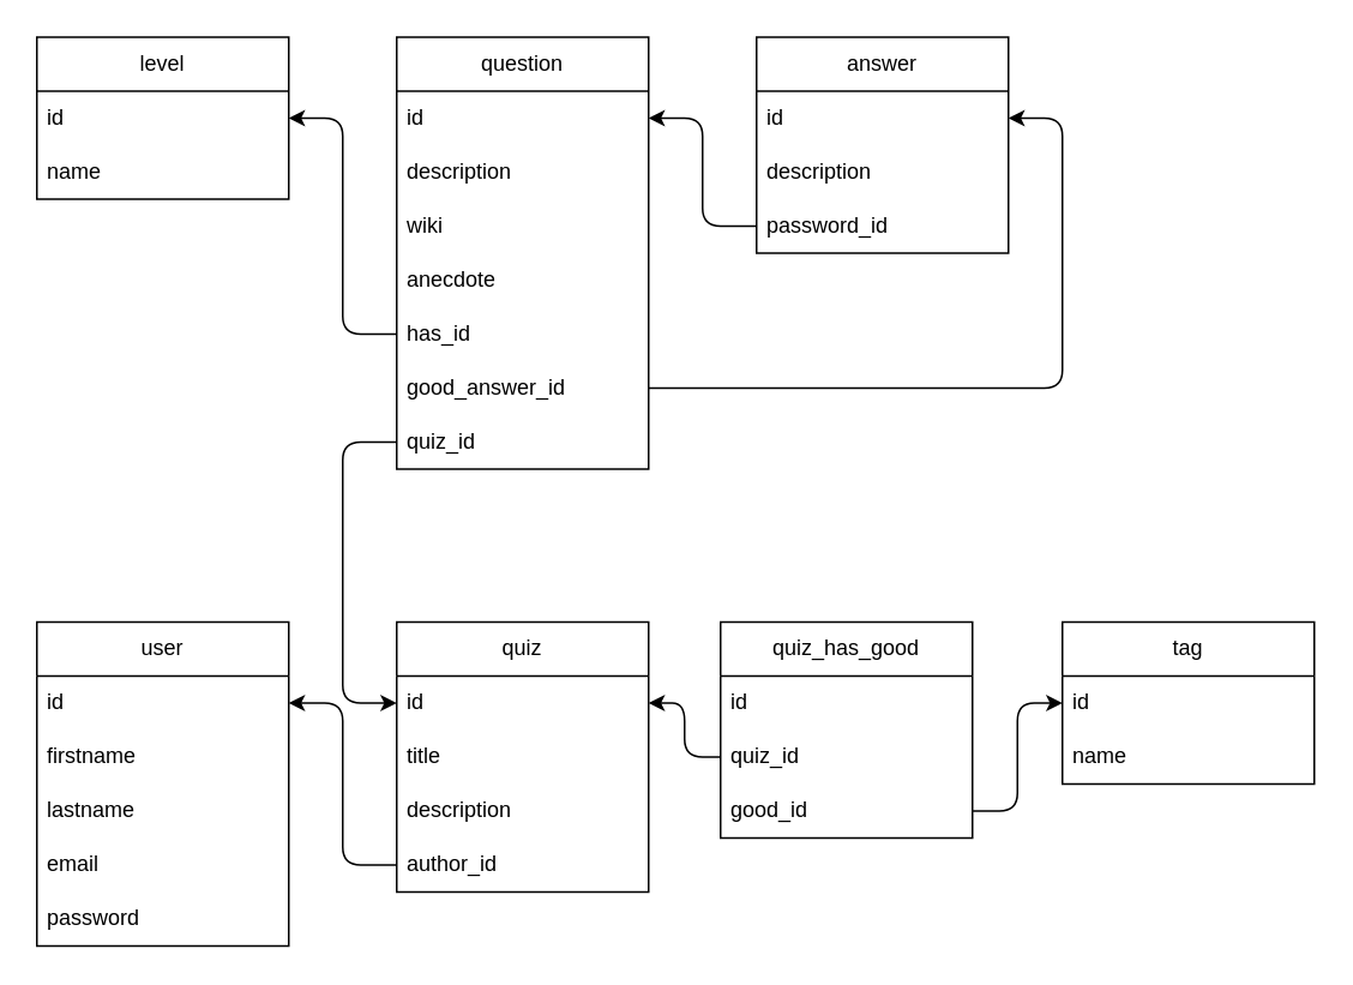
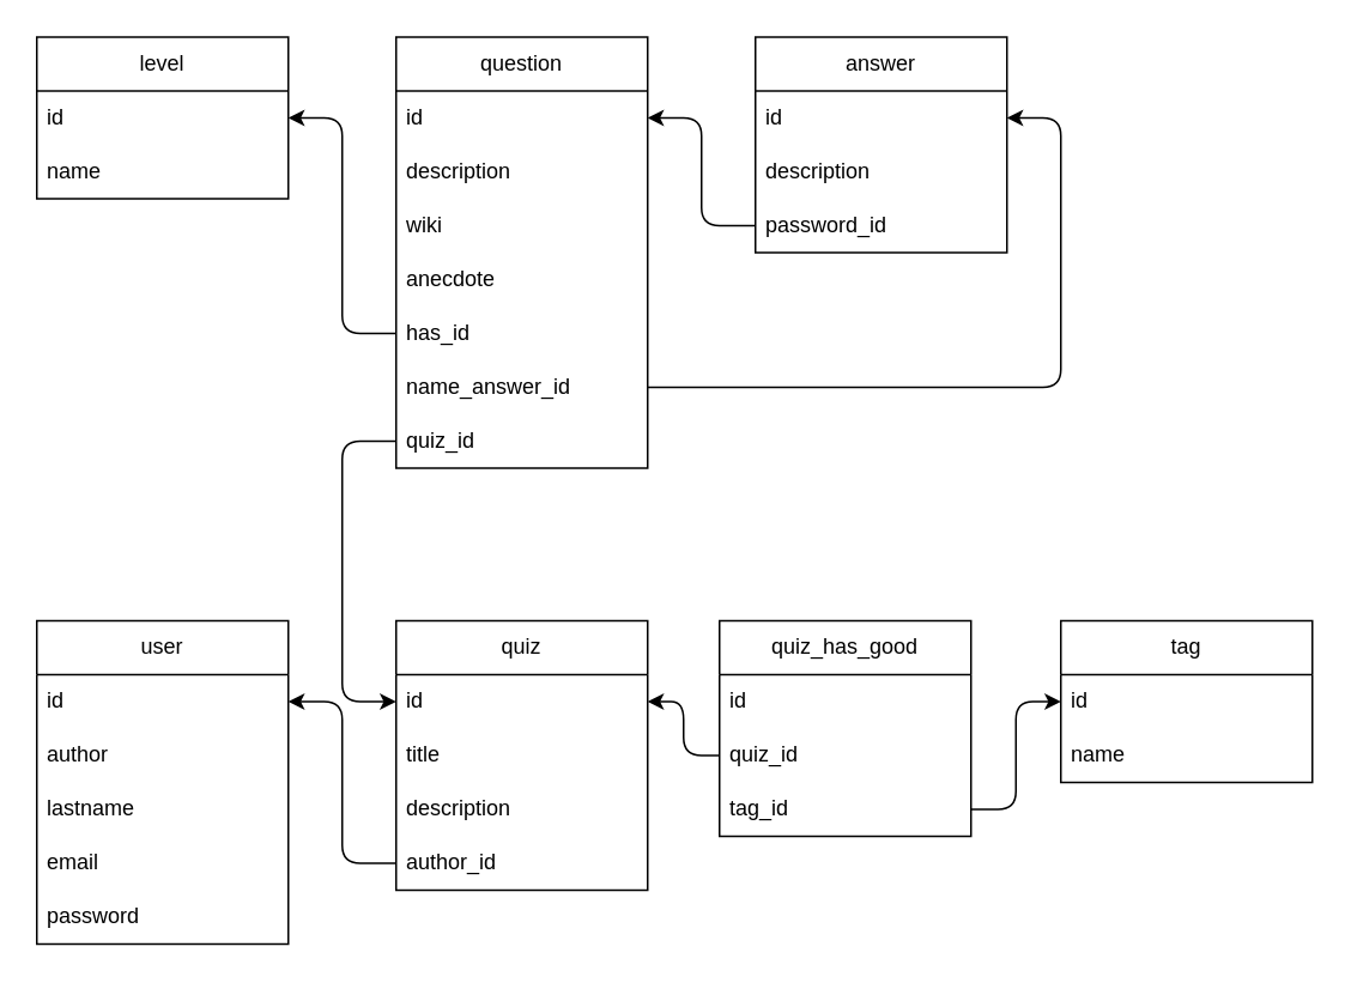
  <mxCell id="0" />
  <mxCell id="1" parent="0" />
  <mxCell id="2" value="user" style="swimlane;fontStyle=0;childLayout=stackLayout;horizontal=1;startSize=30;horizontalStack=0;resizeParent=1;resizeParentMax=0;resizeLast=0;collapsible=1;marginBottom=0;whiteSpace=wrap;html=1;" parent="1" vertex="1"><mxGeometry x="20" y="345" width="140" height="180" as="geometry" /></mxCell>
  <mxCell id="3" value="id" style="text;strokeColor=none;fillColor=none;align=left;verticalAlign=middle;spacingLeft=4;spacingRight=4;overflow=hidden;points=[[0,0.5],[1,0.5]];portConstraint=eastwest;rotatable=0;whiteSpace=wrap;html=1;" parent="2" vertex="1"><mxGeometry y="30" width="140" height="30" as="geometry" /></mxCell>
- <mxCell id="4" value="firstname" style="text;strokeColor=none;fillColor=none;align=left;verticalAlign=middle;spacingLeft=4;spacingRight=4;overflow=hidden;points=[[0,0.5],[1,0.5]];portConstraint=eastwest;rotatable=0;whiteSpace=wrap;html=1;" parent="2" vertex="1"><mxGeometry y="60" width="140" height="30" as="geometry" /></mxCell>
+ <mxCell id="4" value="author" style="text;strokeColor=none;fillColor=none;align=left;verticalAlign=middle;spacingLeft=4;spacingRight=4;overflow=hidden;points=[[0,0.5],[1,0.5]];portConstraint=eastwest;rotatable=0;whiteSpace=wrap;html=1;" parent="2" vertex="1"><mxGeometry y="60" width="140" height="30" as="geometry" /></mxCell>
  <mxCell id="5" value="lastname" style="text;strokeColor=none;fillColor=none;align=left;verticalAlign=middle;spacingLeft=4;spacingRight=4;overflow=hidden;points=[[0,0.5],[1,0.5]];portConstraint=eastwest;rotatable=0;whiteSpace=wrap;html=1;" parent="2" vertex="1"><mxGeometry y="90" width="140" height="30" as="geometry" /></mxCell>
  <mxCell id="6" value="email" style="text;strokeColor=none;fillColor=none;align=left;verticalAlign=middle;spacingLeft=4;spacingRight=4;overflow=hidden;points=[[0,0.5],[1,0.5]];portConstraint=eastwest;rotatable=0;whiteSpace=wrap;html=1;" parent="2" vertex="1"><mxGeometry y="120" width="140" height="30" as="geometry" /></mxCell>
  <mxCell id="7" value="password" style="text;strokeColor=none;fillColor=none;align=left;verticalAlign=middle;spacingLeft=4;spacingRight=4;overflow=hidden;points=[[0,0.5],[1,0.5]];portConstraint=eastwest;rotatable=0;whiteSpace=wrap;html=1;" parent="2" vertex="1"><mxGeometry y="150" width="140" height="30" as="geometry" /></mxCell>
  <mxCell id="8" value="quiz" style="swimlane;fontStyle=0;childLayout=stackLayout;horizontal=1;startSize=30;horizontalStack=0;resizeParent=1;resizeParentMax=0;resizeLast=0;collapsible=1;marginBottom=0;whiteSpace=wrap;html=1;" parent="1" vertex="1"><mxGeometry x="220" y="345" width="140" height="150" as="geometry" /></mxCell>
  <mxCell id="9" value="id" style="text;strokeColor=none;fillColor=none;align=left;verticalAlign=middle;spacingLeft=4;spacingRight=4;overflow=hidden;points=[[0,0.5],[1,0.5]];portConstraint=eastwest;rotatable=0;whiteSpace=wrap;html=1;" parent="8" vertex="1"><mxGeometry y="30" width="140" height="30" as="geometry" /></mxCell>
  <mxCell id="10" value="title" style="text;strokeColor=none;fillColor=none;align=left;verticalAlign=middle;spacingLeft=4;spacingRight=4;overflow=hidden;points=[[0,0.5],[1,0.5]];portConstraint=eastwest;rotatable=0;whiteSpace=wrap;html=1;" parent="8" vertex="1"><mxGeometry y="60" width="140" height="30" as="geometry" /></mxCell>
  <mxCell id="11" value="description" style="text;strokeColor=none;fillColor=none;align=left;verticalAlign=middle;spacingLeft=4;spacingRight=4;overflow=hidden;points=[[0,0.5],[1,0.5]];portConstraint=eastwest;rotatable=0;whiteSpace=wrap;html=1;" parent="8" vertex="1"><mxGeometry y="90" width="140" height="30" as="geometry" /></mxCell>
  <mxCell id="12" value="author_id" style="text;strokeColor=none;fillColor=none;align=left;verticalAlign=middle;spacingLeft=4;spacingRight=4;overflow=hidden;points=[[0,0.5],[1,0.5]];portConstraint=eastwest;rotatable=0;whiteSpace=wrap;html=1;" parent="8" vertex="1"><mxGeometry y="120" width="140" height="30" as="geometry" /></mxCell>
  <mxCell id="13" value="tag" style="swimlane;fontStyle=0;childLayout=stackLayout;horizontal=1;startSize=30;horizontalStack=0;resizeParent=1;resizeParentMax=0;resizeLast=0;collapsible=1;marginBottom=0;whiteSpace=wrap;html=1;" parent="1" vertex="1"><mxGeometry x="590" y="345" width="140" height="90" as="geometry" /></mxCell>
  <mxCell id="14" value="id" style="text;strokeColor=none;fillColor=none;align=left;verticalAlign=middle;spacingLeft=4;spacingRight=4;overflow=hidden;points=[[0,0.5],[1,0.5]];portConstraint=eastwest;rotatable=0;whiteSpace=wrap;html=1;" parent="13" vertex="1"><mxGeometry y="30" width="140" height="30" as="geometry" /></mxCell>
  <mxCell id="15" value="name" style="text;strokeColor=none;fillColor=none;align=left;verticalAlign=middle;spacingLeft=4;spacingRight=4;overflow=hidden;points=[[0,0.5],[1,0.5]];portConstraint=eastwest;rotatable=0;whiteSpace=wrap;html=1;" parent="13" vertex="1"><mxGeometry y="60" width="140" height="30" as="geometry" /></mxCell>
  <mxCell id="16" value="quiz_has_good" style="swimlane;fontStyle=0;childLayout=stackLayout;horizontal=1;startSize=30;horizontalStack=0;resizeParent=1;resizeParentMax=0;resizeLast=0;collapsible=1;marginBottom=0;whiteSpace=wrap;html=1;" parent="1" vertex="1"><mxGeometry x="400" y="345" width="140" height="120" as="geometry" /></mxCell>
  <mxCell id="17" value="id" style="text;strokeColor=none;fillColor=none;align=left;verticalAlign=middle;spacingLeft=4;spacingRight=4;overflow=hidden;points=[[0,0.5],[1,0.5]];portConstraint=eastwest;rotatable=0;whiteSpace=wrap;html=1;" parent="16" vertex="1"><mxGeometry y="30" width="140" height="30" as="geometry" /></mxCell>
  <mxCell id="18" value="quiz_id" style="text;strokeColor=none;fillColor=none;align=left;verticalAlign=middle;spacingLeft=4;spacingRight=4;overflow=hidden;points=[[0,0.5],[1,0.5]];portConstraint=eastwest;rotatable=0;whiteSpace=wrap;html=1;" parent="16" vertex="1"><mxGeometry y="60" width="140" height="30" as="geometry" /></mxCell>
- <mxCell id="19" value="good_id" style="text;strokeColor=none;fillColor=none;align=left;verticalAlign=middle;spacingLeft=4;spacingRight=4;overflow=hidden;points=[[0,0.5],[1,0.5]];portConstraint=eastwest;rotatable=0;whiteSpace=wrap;html=1;" parent="16" vertex="1"><mxGeometry y="90" width="140" height="30" as="geometry" /></mxCell>
+ <mxCell id="19" value="tag_id" style="text;strokeColor=none;fillColor=none;align=left;verticalAlign=middle;spacingLeft=4;spacingRight=4;overflow=hidden;points=[[0,0.5],[1,0.5]];portConstraint=eastwest;rotatable=0;whiteSpace=wrap;html=1;" parent="16" vertex="1"><mxGeometry y="90" width="140" height="30" as="geometry" /></mxCell>
  <mxCell id="20" value="level" style="swimlane;fontStyle=0;childLayout=stackLayout;horizontal=1;startSize=30;horizontalStack=0;resizeParent=1;resizeParentMax=0;resizeLast=0;collapsible=1;marginBottom=0;whiteSpace=wrap;html=1;" parent="1" vertex="1"><mxGeometry x="20" y="20" width="140" height="90" as="geometry" /></mxCell>
  <mxCell id="21" value="id" style="text;strokeColor=none;fillColor=none;align=left;verticalAlign=middle;spacingLeft=4;spacingRight=4;overflow=hidden;points=[[0,0.5],[1,0.5]];portConstraint=eastwest;rotatable=0;whiteSpace=wrap;html=1;" parent="20" vertex="1"><mxGeometry y="30" width="140" height="30" as="geometry" /></mxCell>
  <mxCell id="22" value="name" style="text;strokeColor=none;fillColor=none;align=left;verticalAlign=middle;spacingLeft=4;spacingRight=4;overflow=hidden;points=[[0,0.5],[1,0.5]];portConstraint=eastwest;rotatable=0;whiteSpace=wrap;html=1;" parent="20" vertex="1"><mxGeometry y="60" width="140" height="30" as="geometry" /></mxCell>
  <mxCell id="23" value="question" style="swimlane;fontStyle=0;childLayout=stackLayout;horizontal=1;startSize=30;horizontalStack=0;resizeParent=1;resizeParentMax=0;resizeLast=0;collapsible=1;marginBottom=0;whiteSpace=wrap;html=1;" parent="1" vertex="1"><mxGeometry x="220" y="20" width="140" height="240" as="geometry" /></mxCell>
  <mxCell id="24" value="id" style="text;strokeColor=none;fillColor=none;align=left;verticalAlign=middle;spacingLeft=4;spacingRight=4;overflow=hidden;points=[[0,0.5],[1,0.5]];portConstraint=eastwest;rotatable=0;whiteSpace=wrap;html=1;" parent="23" vertex="1"><mxGeometry y="30" width="140" height="30" as="geometry" /></mxCell>
  <mxCell id="25" value="description" style="text;strokeColor=none;fillColor=none;align=left;verticalAlign=middle;spacingLeft=4;spacingRight=4;overflow=hidden;points=[[0,0.5],[1,0.5]];portConstraint=eastwest;rotatable=0;whiteSpace=wrap;html=1;" parent="23" vertex="1"><mxGeometry y="60" width="140" height="30" as="geometry" /></mxCell>
  <mxCell id="26" value="wiki" style="text;strokeColor=none;fillColor=none;align=left;verticalAlign=middle;spacingLeft=4;spacingRight=4;overflow=hidden;points=[[0,0.5],[1,0.5]];portConstraint=eastwest;rotatable=0;whiteSpace=wrap;html=1;" parent="23" vertex="1"><mxGeometry y="90" width="140" height="30" as="geometry" /></mxCell>
  <mxCell id="27" value="anecdote" style="text;strokeColor=none;fillColor=none;align=left;verticalAlign=middle;spacingLeft=4;spacingRight=4;overflow=hidden;points=[[0,0.5],[1,0.5]];portConstraint=eastwest;rotatable=0;whiteSpace=wrap;html=1;" parent="23" vertex="1"><mxGeometry y="120" width="140" height="30" as="geometry" /></mxCell>
  <mxCell id="28" value="has_id" style="text;strokeColor=none;fillColor=none;align=left;verticalAlign=middle;spacingLeft=4;spacingRight=4;overflow=hidden;points=[[0,0.5],[1,0.5]];portConstraint=eastwest;rotatable=0;whiteSpace=wrap;html=1;" parent="23" vertex="1"><mxGeometry y="150" width="140" height="30" as="geometry" /></mxCell>
- <mxCell id="29" value="good_answer_id" style="text;strokeColor=none;fillColor=none;align=left;verticalAlign=middle;spacingLeft=4;spacingRight=4;overflow=hidden;points=[[0,0.5],[1,0.5]];portConstraint=eastwest;rotatable=0;whiteSpace=wrap;html=1;" parent="23" vertex="1"><mxGeometry y="180" width="140" height="30" as="geometry" /></mxCell>
+ <mxCell id="29" value="name_answer_id" style="text;strokeColor=none;fillColor=none;align=left;verticalAlign=middle;spacingLeft=4;spacingRight=4;overflow=hidden;points=[[0,0.5],[1,0.5]];portConstraint=eastwest;rotatable=0;whiteSpace=wrap;html=1;" parent="23" vertex="1"><mxGeometry y="180" width="140" height="30" as="geometry" /></mxCell>
  <mxCell id="30" value="quiz_id" style="text;strokeColor=none;fillColor=none;align=left;verticalAlign=middle;spacingLeft=4;spacingRight=4;overflow=hidden;points=[[0,0.5],[1,0.5]];portConstraint=eastwest;rotatable=0;whiteSpace=wrap;html=1;" parent="23" vertex="1"><mxGeometry y="210" width="140" height="30" as="geometry" /></mxCell>
  <mxCell id="31" value="answer" style="swimlane;fontStyle=0;childLayout=stackLayout;horizontal=1;startSize=30;horizontalStack=0;resizeParent=1;resizeParentMax=0;resizeLast=0;collapsible=1;marginBottom=0;whiteSpace=wrap;html=1;" parent="1" vertex="1"><mxGeometry x="420" y="20" width="140" height="120" as="geometry" /></mxCell>
  <mxCell id="32" value="id" style="text;strokeColor=none;fillColor=none;align=left;verticalAlign=middle;spacingLeft=4;spacingRight=4;overflow=hidden;points=[[0,0.5],[1,0.5]];portConstraint=eastwest;rotatable=0;whiteSpace=wrap;html=1;" parent="31" vertex="1"><mxGeometry y="30" width="140" height="30" as="geometry" /></mxCell>
  <mxCell id="33" value="description" style="text;strokeColor=none;fillColor=none;align=left;verticalAlign=middle;spacingLeft=4;spacingRight=4;overflow=hidden;points=[[0,0.5],[1,0.5]];portConstraint=eastwest;rotatable=0;whiteSpace=wrap;html=1;" parent="31" vertex="1"><mxGeometry y="60" width="140" height="30" as="geometry" /></mxCell>
  <mxCell id="34" value="password_id" style="text;strokeColor=none;fillColor=none;align=left;verticalAlign=middle;spacingLeft=4;spacingRight=4;overflow=hidden;points=[[0,0.5],[1,0.5]];portConstraint=eastwest;rotatable=0;whiteSpace=wrap;html=1;" parent="31" vertex="1"><mxGeometry y="90" width="140" height="30" as="geometry" /></mxCell>
  <mxCell id="35" style="edgeStyle=orthogonalEdgeStyle;html=1;exitX=0;exitY=0.5;exitDx=0;exitDy=0;entryX=1;entryY=0.5;entryDx=0;entryDy=0;" parent="1" source="12" target="3" edge="1"><mxGeometry relative="1" as="geometry" /></mxCell>
  <mxCell id="36" style="edgeStyle=orthogonalEdgeStyle;html=1;exitX=1;exitY=0.5;exitDx=0;exitDy=0;entryX=0;entryY=0.5;entryDx=0;entryDy=0;" parent="1" source="19" target="14" edge="1"><mxGeometry relative="1" as="geometry" /></mxCell>
  <mxCell id="37" style="edgeStyle=orthogonalEdgeStyle;html=1;exitX=0;exitY=0.5;exitDx=0;exitDy=0;entryX=1;entryY=0.5;entryDx=0;entryDy=0;" parent="1" source="18" target="9" edge="1"><mxGeometry relative="1" as="geometry" /></mxCell>
  <mxCell id="38" style="edgeStyle=orthogonalEdgeStyle;html=1;exitX=0;exitY=0.5;exitDx=0;exitDy=0;entryX=1;entryY=0.5;entryDx=0;entryDy=0;" parent="1" source="34" target="24" edge="1"><mxGeometry relative="1" as="geometry" /></mxCell>
  <mxCell id="39" style="edgeStyle=orthogonalEdgeStyle;html=1;exitX=0;exitY=0.5;exitDx=0;exitDy=0;entryX=1;entryY=0.5;entryDx=0;entryDy=0;" parent="1" source="28" target="21" edge="1"><mxGeometry relative="1" as="geometry" /></mxCell>
  <mxCell id="40" style="edgeStyle=orthogonalEdgeStyle;html=1;exitX=1;exitY=0.5;exitDx=0;exitDy=0;entryX=1;entryY=0.5;entryDx=0;entryDy=0;" parent="1" source="29" target="32" edge="1"><mxGeometry relative="1" as="geometry"><Array as="points"><mxPoint x="590" y="215" /><mxPoint x="590" y="65" /></Array></mxGeometry></mxCell>
  <mxCell id="41" style="edgeStyle=orthogonalEdgeStyle;html=1;exitX=0;exitY=0.5;exitDx=0;exitDy=0;entryX=0;entryY=0.5;entryDx=0;entryDy=0;" parent="1" source="30" target="9" edge="1"><mxGeometry relative="1" as="geometry"><Array as="points"><mxPoint x="190" y="245" /><mxPoint x="190" y="390" /></Array></mxGeometry></mxCell>
